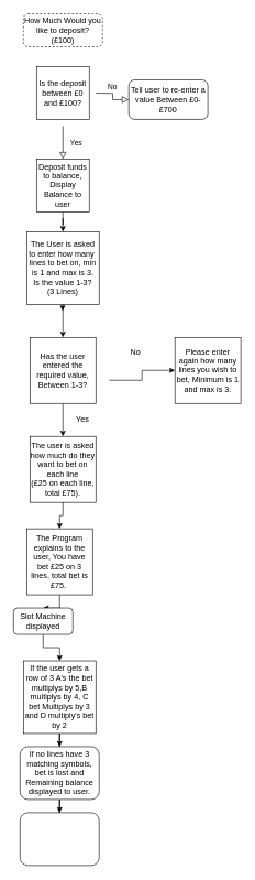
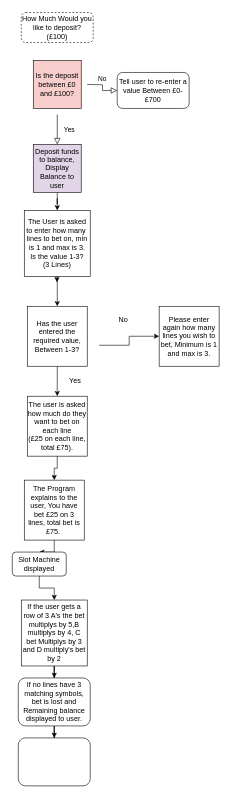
  <mxCell id="0" />
  <mxCell id="1" parent="0" />
  <mxCell id="2" value="How Much Would you like to deposit?&lt;div&gt;(£100)&lt;/div&gt;" style="rounded=1;whiteSpace=wrap;html=1;fontSize=12;glass=0;strokeWidth=1;shadow=0;dashed=1;" parent="1" vertex="1"><mxGeometry x="35" y="20" width="120" height="50" as="geometry" /></mxCell>
  <mxCell id="3" value="Yes" style="rounded=0;html=1;jettySize=auto;orthogonalLoop=1;fontSize=11;endArrow=block;endFill=0;endSize=8;strokeWidth=1;shadow=0;labelBackgroundColor=none;edgeStyle=orthogonalEdgeStyle;" parent="1" edge="1"><mxGeometry y="20" relative="1" as="geometry"><mxPoint as="offset" /><mxPoint x="95" y="190" as="sourcePoint" /><mxPoint x="95" y="240" as="targetPoint" /></mxGeometry></mxCell>
  <mxCell id="4" value="No" style="edgeStyle=orthogonalEdgeStyle;rounded=0;html=1;jettySize=auto;orthogonalLoop=1;fontSize=11;endArrow=block;endFill=0;endSize=8;strokeWidth=1;shadow=0;labelBackgroundColor=none;" parent="1" target="5" edge="1"><mxGeometry x="-0.15" y="10" relative="1" as="geometry"><mxPoint as="offset" /><mxPoint x="145" y="140" as="sourcePoint" /></mxGeometry></mxCell>
  <mxCell id="5" value="Tell user to re-enter a value Between £0-£700" style="rounded=1;whiteSpace=wrap;html=1;fontSize=12;glass=0;strokeWidth=1;shadow=0;" parent="1" vertex="1"><mxGeometry x="195" y="120" width="120" height="60" as="geometry" /></mxCell>
- <mxCell id="6" value="Is the deposit between £0 and £100?" style="whiteSpace=wrap;html=1;aspect=fixed;" vertex="1" parent="1"><mxGeometry x="55" y="100" width="80" height="80" as="geometry" /></mxCell>
+ <mxCell id="6" value="Is the deposit between £0 and £100?" style="whiteSpace=wrap;html=1;aspect=fixed;fillColor=#f8cecc;" vertex="1" parent="1"><mxGeometry x="55" y="100" width="80" height="80" as="geometry" /></mxCell>
  <mxCell id="7" value="" style="edgeStyle=orthogonalEdgeStyle;rounded=0;orthogonalLoop=1;jettySize=auto;html=1;" edge="1" parent="1" source="8" target="11"><mxGeometry relative="1" as="geometry" /></mxCell>
- <mxCell id="8" value="Deposit funds to balance,&lt;div&gt;Display Balance to user&lt;/div&gt;" style="whiteSpace=wrap;html=1;aspect=fixed;" vertex="1" parent="1"><mxGeometry x="55" y="240" width="80" height="80" as="geometry" /></mxCell>
+ <mxCell id="8" value="Deposit funds to balance,&lt;div&gt;Display Balance to user&lt;/div&gt;" style="whiteSpace=wrap;html=1;aspect=fixed;fillColor=#e1d5e7;" vertex="1" parent="1"><mxGeometry x="55" y="240" width="80" height="80" as="geometry" /></mxCell>
  <mxCell id="9" value="" style="endArrow=classic;html=1;rounded=0;" edge="1" parent="1" source="11"><mxGeometry width="50" height="50" relative="1" as="geometry"><mxPoint x="94.5" y="420" as="sourcePoint" /><mxPoint x="94.5" y="470" as="targetPoint" /></mxGeometry></mxCell>
  <mxCell id="10" style="edgeStyle=orthogonalEdgeStyle;rounded=0;orthogonalLoop=1;jettySize=auto;html=1;exitX=0.5;exitY=1;exitDx=0;exitDy=0;entryX=0.5;entryY=0;entryDx=0;entryDy=0;" edge="1" parent="1" source="11" target="16"><mxGeometry relative="1" as="geometry" /></mxCell>
  <mxCell id="11" value="The User is asked to enter how many&amp;nbsp; lines to bet on, min is 1 and max is 3.&lt;div&gt;Is the value 1-3?&lt;/div&gt;&lt;div&gt;(3 Lines)&lt;/div&gt;" style="whiteSpace=wrap;html=1;aspect=fixed;" vertex="1" parent="1"><mxGeometry x="40" y="350" width="110" height="110" as="geometry" /></mxCell>
  <mxCell id="12" value="" style="edgeStyle=orthogonalEdgeStyle;rounded=0;orthogonalLoop=1;jettySize=auto;html=1;" edge="1" parent="1" source="13" target="14"><mxGeometry relative="1" as="geometry" /></mxCell>
  <mxCell id="13" value="Yes" style="text;html=1;align=center;verticalAlign=middle;whiteSpace=wrap;rounded=0;" vertex="1" parent="1"><mxGeometry x="105" y="560" width="60" height="30" as="geometry" /></mxCell>
  <mxCell id="14" value="Please enter again how many lines you wish to bet, Minimum is 1 and max is 3." style="whiteSpace=wrap;html=1;aspect=fixed;" vertex="1" parent="1"><mxGeometry x="265" y="510" width="100" height="100" as="geometry" /></mxCell>
  <mxCell id="15" value="" style="edgeStyle=orthogonalEdgeStyle;rounded=0;orthogonalLoop=1;jettySize=auto;html=1;" edge="1" parent="1" source="16" target="17"><mxGeometry relative="1" as="geometry" /></mxCell>
  <mxCell id="16" value="Has the user entered the required value, Between 1-3?" style="whiteSpace=wrap;html=1;aspect=fixed;" vertex="1" parent="1"><mxGeometry x="45" y="510" width="100" height="100" as="geometry" /></mxCell>
  <mxCell id="17" value="The user is asked how much do they want to bet on each line&lt;div&gt;(£25 on each line, total £75).&lt;/div&gt;" style="whiteSpace=wrap;html=1;aspect=fixed;" vertex="1" parent="1"><mxGeometry x="45" y="660" width="100" height="100" as="geometry" /></mxCell>
  <mxCell id="18" value="Yes" style="text;html=1;align=center;verticalAlign=middle;whiteSpace=wrap;rounded=0;" vertex="1" parent="1"><mxGeometry x="95" y="620" width="60" height="30" as="geometry" /></mxCell>
  <mxCell id="19" style="edgeStyle=orthogonalEdgeStyle;rounded=0;orthogonalLoop=1;jettySize=auto;html=1;exitX=0.5;exitY=1;exitDx=0;exitDy=0;" edge="1" parent="1" source="17" target="17"><mxGeometry relative="1" as="geometry" /></mxCell>
  <mxCell id="20" value="" style="edgeStyle=orthogonalEdgeStyle;rounded=0;orthogonalLoop=1;jettySize=auto;html=1;exitX=0.5;exitY=1;exitDx=0;exitDy=0;" edge="1" parent="1" source="17" target="22"><mxGeometry relative="1" as="geometry"><mxPoint x="95" y="960" as="targetPoint" /><mxPoint x="95" y="840" as="sourcePoint" /></mxGeometry></mxCell>
  <mxCell id="21" value="" style="edgeStyle=orthogonalEdgeStyle;rounded=0;orthogonalLoop=1;jettySize=auto;html=1;" edge="1" parent="1" source="22" target="29"><mxGeometry relative="1" as="geometry" /></mxCell>
  <mxCell id="22" value="The Program explains to the user, You have bet £25 on 3 lines, total bet is £75.&amp;nbsp;" style="whiteSpace=wrap;html=1;aspect=fixed;align=center;" vertex="1" parent="1"><mxGeometry x="40" y="800" width="100" height="100" as="geometry" /></mxCell>
  <mxCell id="23" value="" style="edgeStyle=orthogonalEdgeStyle;rounded=0;orthogonalLoop=1;jettySize=auto;html=1;" edge="1" parent="1" source="24" target="26"><mxGeometry relative="1" as="geometry" /></mxCell>
  <mxCell id="24" value="If the user gets a row of 3 A's the bet multiplys by 5,B multiplys by 4, C bet Multiplys by 3 and D multiply's bet by 2" style="whiteSpace=wrap;html=1;aspect=fixed;align=center;" vertex="1" parent="1"><mxGeometry x="35" y="1000" width="110" height="110" as="geometry" /></mxCell>
  <mxCell id="25" value="" style="edgeStyle=orthogonalEdgeStyle;rounded=0;orthogonalLoop=1;jettySize=auto;html=1;" edge="1" parent="1" source="26" target="30"><mxGeometry relative="1" as="geometry" /></mxCell>
  <mxCell id="26" value="If no lines have 3 matching symbols, bet is lost and Remaining balance displayed to user." style="rounded=1;whiteSpace=wrap;html=1;" vertex="1" parent="1"><mxGeometry x="30" y="1130" width="120" height="80" as="geometry" /></mxCell>
  <mxCell id="27" value="No" style="text;html=1;align=center;verticalAlign=middle;resizable=0;points=[];autosize=1;strokeColor=none;fillColor=none;" vertex="1" parent="1"><mxGeometry x="185" y="518" width="40" height="30" as="geometry" /></mxCell>
  <mxCell id="28" value="" style="edgeStyle=orthogonalEdgeStyle;rounded=0;orthogonalLoop=1;jettySize=auto;html=1;" edge="1" parent="1" source="29" target="24"><mxGeometry relative="1" as="geometry" /></mxCell>
  <mxCell id="29" value="Slot Machine displayed" style="rounded=1;whiteSpace=wrap;html=1;" vertex="1" parent="1"><mxGeometry x="20" y="920" width="90" height="40" as="geometry" /></mxCell>
  <mxCell id="30" value="" style="rounded=1;whiteSpace=wrap;html=1;" vertex="1" parent="1"><mxGeometry x="30" y="1230" width="120" height="80" as="geometry" /></mxCell>
